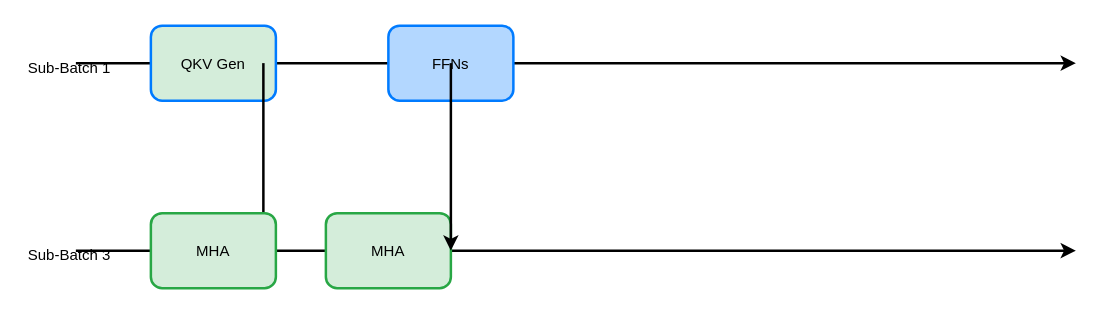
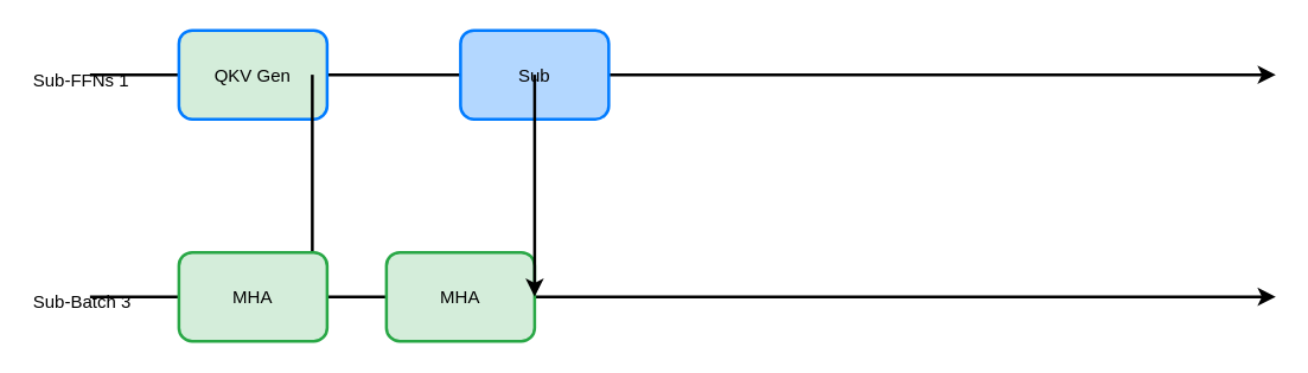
  <mxCell id="0" />
  <mxCell id="1" parent="0" />
  <mxCell id="2" value="" style="strokeColor=#000000;strokeWidth=2;" parent="1" edge="1"><mxGeometry width="800" relative="1" as="geometry"><mxPoint x="60" y="50" as="sourcePoint" /><mxPoint x="860" y="50" as="targetPoint" /></mxGeometry></mxCell>
- <mxCell id="3" value="Sub-Batch 1" style="text;html=1;strokeColor=none;fillColor=none;fontSize=12;" parent="1" vertex="1"><mxGeometry x="20" y="40" width="90" height="30" as="geometry" /></mxCell>
+ <mxCell id="3" value="Sub-FFNs 1" style="text;html=1;strokeColor=none;fillColor=none;fontSize=12;" parent="1" vertex="1"><mxGeometry x="20" y="40" width="90" height="30" as="geometry" /></mxCell>
  <mxCell id="4" value="" style="strokeColor=#000000;strokeWidth=2;startArrow=none;" parent="1" edge="1" source="12"><mxGeometry width="800" relative="1" as="geometry"><mxPoint x="60" y="200" as="sourcePoint" /><mxPoint x="860" y="200" as="targetPoint" /></mxGeometry></mxCell>
  <mxCell id="5" value="Sub-Batch 3" style="text;html=1;strokeColor=none;fillColor=none;fontSize=12;" parent="1" vertex="1"><mxGeometry x="20" y="190" width="90" height="30" as="geometry" /></mxCell>
  <mxCell id="6" value="QKV Gen" style="rounded=1;strokeColor=#007bff;fillColor=#d4edda;strokeWidth=2;" parent="1" vertex="1"><mxGeometry x="120" y="20" width="100" height="60" as="geometry" /></mxCell>
- <mxCell id="7" value="FFNs" style="rounded=1;strokeColor=#007bff;fillColor=#b3d7ff;strokeWidth=2;" parent="1" vertex="1"><mxGeometry x="310" y="20" width="100" height="60" as="geometry" /></mxCell>
+ <mxCell id="7" value="Sub" style="rounded=1;strokeColor=#007bff;fillColor=#b3d7ff;strokeWidth=2;" parent="1" vertex="1"><mxGeometry x="310" y="20" width="100" height="60" as="geometry" /></mxCell>
  <mxCell id="8" value="MHA" style="rounded=1;strokeColor=#28a745;fillColor=#d4edda;strokeWidth=2;" parent="1" vertex="1"><mxGeometry x="260" y="170" width="100" height="60" as="geometry" /></mxCell>
  <mxCell id="9" value="" style="endArrow=classic;strokeColor=#000000;strokeWidth=2;" parent="1" edge="1"><mxGeometry relative="1" as="geometry"><mxPoint x="210" y="50" as="sourcePoint" /><mxPoint x="210" y="200" as="targetPoint" /></mxGeometry></mxCell>
  <mxCell id="10" value="" style="endArrow=classic;strokeColor=#000000;strokeWidth=2;" parent="1" edge="1"><mxGeometry relative="1" as="geometry"><mxPoint x="360" y="50" as="sourcePoint" /><mxPoint x="360" y="200" as="targetPoint" /></mxGeometry></mxCell>
  <mxCell id="11" value="" style="strokeColor=#000000;strokeWidth=2;endArrow=none;" edge="1" parent="1" target="12"><mxGeometry width="800" relative="1" as="geometry"><mxPoint x="60" y="200" as="sourcePoint" /><mxPoint x="860" y="200" as="targetPoint" /></mxGeometry></mxCell>
  <mxCell id="12" value="MHA" style="rounded=1;strokeColor=#28a745;fillColor=#d4edda;strokeWidth=2;" parent="1" vertex="1"><mxGeometry x="120" y="170" width="100" height="60" as="geometry" /></mxCell>
